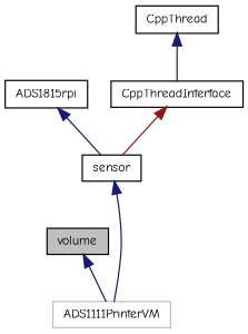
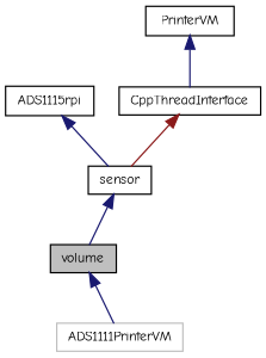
  digraph {
    fontname="Comic Neue"
    node [color=black fillcolor=white fontname="Comic Neue" fontsize=10 shape=record style=filled]
    edge [color=midnightblue dir=back fontname="Comic Neue" fontsize=10 labelfontname=Helvetica labelfontsize=10 style=solid]
    n1 [fillcolor=grey75 fontcolor=black height=0.2 label=volume width=0.4]
    n2 [color=grey75 height=0.2 label=ADS1111PrinterVM width=0.4]
    n3 [height=0.2 label=sensor width=0.4]
-   n4 [height=0.2 label=ADS1815rpi width=0.4]
+   n4 [height=0.2 label=ADS1115rpi width=0.4]
    n5 [height=0.2 label=CppThreadInterface width=0.4]
-   n6 [height=0.2 label=CppThread width=0.4]
+   n6 [height=0.2 label=PrinterVM width=0.4]
    n1 -> n2
-   n3 -> n2
+   n3 -> n1
    n4 -> n3
    n5 -> n3 [color=firebrick4]
    n6 -> n5
  }
